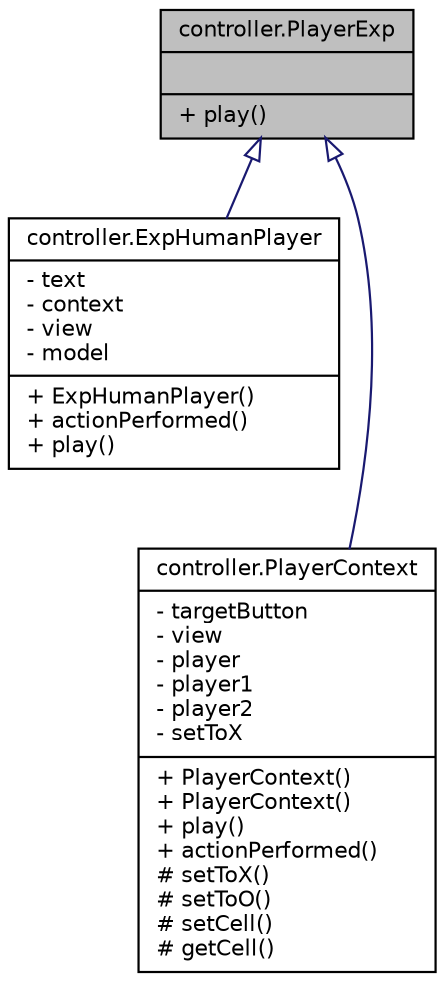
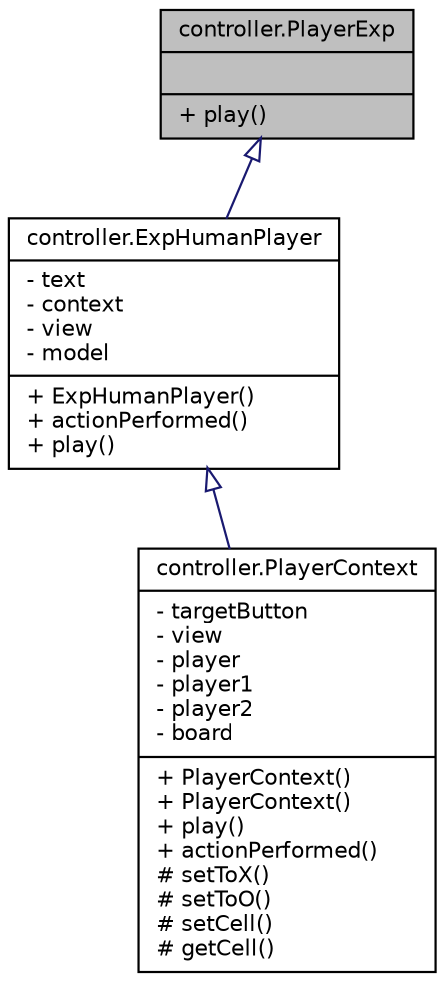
  digraph {
    node [color=black fillcolor=white fontname=Helvetica fontsize=10 shape=record style=filled]
    edge [arrowtail=onormal color=midnightblue dir=back fontname=Helvetica fontsize=10 labelfontname=Helvetica labelfontsize=10 style=solid]
    n1 [fillcolor=grey75 fontcolor=black height=0.2 label="{controller.PlayerExp\n||+ play()\l}" width=0.4]
    n2 [height=0.2 label="{controller.ExpHumanPlayer\n|- text\l- context\l- view\l- model\l|+ ExpHumanPlayer()\l+ actionPerformed()\l+ play()\l}" width=0.4]
-   n3 [height=0.2 label="{controller.PlayerContext\n|- targetButton\l- view\l- player\l- player1\l- player2\l- setToX\l|+ PlayerContext()\l+ PlayerContext()\l+ play()\l+ actionPerformed()\l# setToX()\l# setToO()\l# setCell()\l# getCell()\l}" width=0.4]
+   n3 [height=0.2 label="{controller.PlayerContext\n|- targetButton\l- view\l- player\l- player1\l- player2\l- board\l|+ PlayerContext()\l+ PlayerContext()\l+ play()\l+ actionPerformed()\l# setToX()\l# setToO()\l# setCell()\l# getCell()\l}" width=0.4]
    n1 -> n2
-   n1 -> n3
+   n2 -> n3
  }
